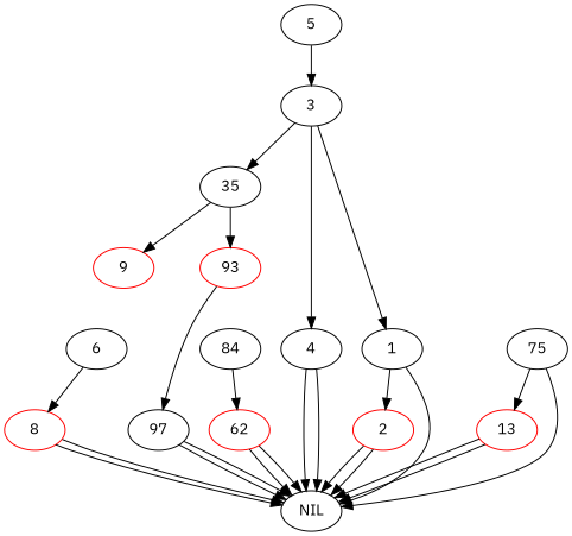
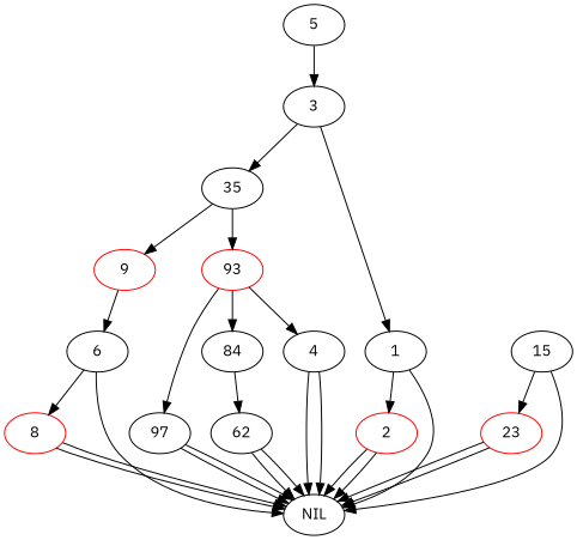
  digraph {
    fontname="IBM Plex Sans"
    node [color=black fontname="IBM Plex Sans"]
    edge [fontname="IBM Plex Sans"]
    n1 [label=5]
    n2 [label=3]
    n3 [label=35]
    n4 [label=1]
    n5 [label=4]
    n6 [color=red label=9]
    n7 [color=red label=93]
    n8 [label=NIL]
    n9 [color=red label=2]
    n10 [label=6]
    n11 [label=84]
    n12 [label=97]
    n13 [color=red label=8]
-   n14 [label=75]
-   n15 [color=red label=13]
-   n16 [color=red label=62]
+   n14 [label=15]
+   n15 [color=red label=23]
+   n16 [label=62]
    n1 -> n2
    n2 -> n3
    n2 -> n4
-   n2 -> n5
+   n7 -> n5
    n3 -> n6
    n3 -> n7
    n4 -> n8
    n4 -> n9
    n5 -> n8
    n5 -> n8
+   n6 -> n10
+   n7 -> n11
    n7 -> n12
    n9 -> n8
    n9 -> n8
+   n10 -> n8
    n10 -> n13
    n11 -> n16
    n12 -> n8
    n12 -> n8
    n13 -> n8
    n13 -> n8
    n14 -> n8
    n14 -> n15
    n15 -> n8
    n15 -> n8
    n16 -> n8
    n16 -> n8
  }
